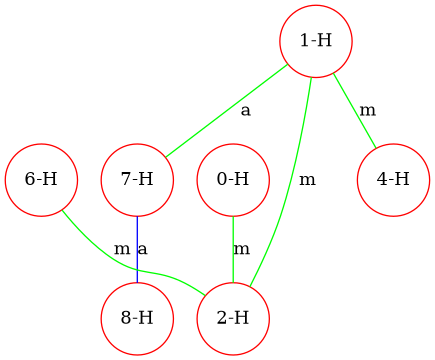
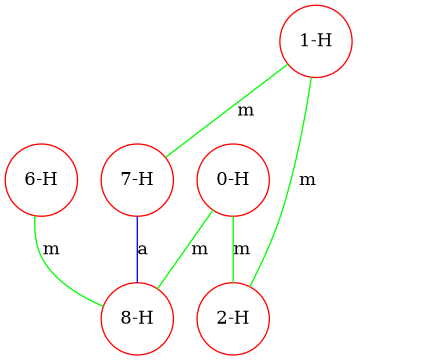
  graph {
    node [color=red shape=circle]
    edge [color=green]
    n1 [label="0-H"]
    n2 [label="8-H"]
    n3 [label="2-H"]
    n4 [label="7-H"]
    n5 [label="1-H"]
-   n6 [label="4-H"]
    n7 [label="6-H"]
+   n1 -- n2 [label=m]
    n1 -- n3 [label=m]
    n4 -- n2 [color=blue label=a]
    n5 -- n3 [label=m]
-   n5 -- n4 [label=a]
-   n5 -- n6 [label=m]
-   n7 -- n3 [label=m]
+   n5 -- n4 [label=m]
+   n7 -- n2 [label=m]
  }
